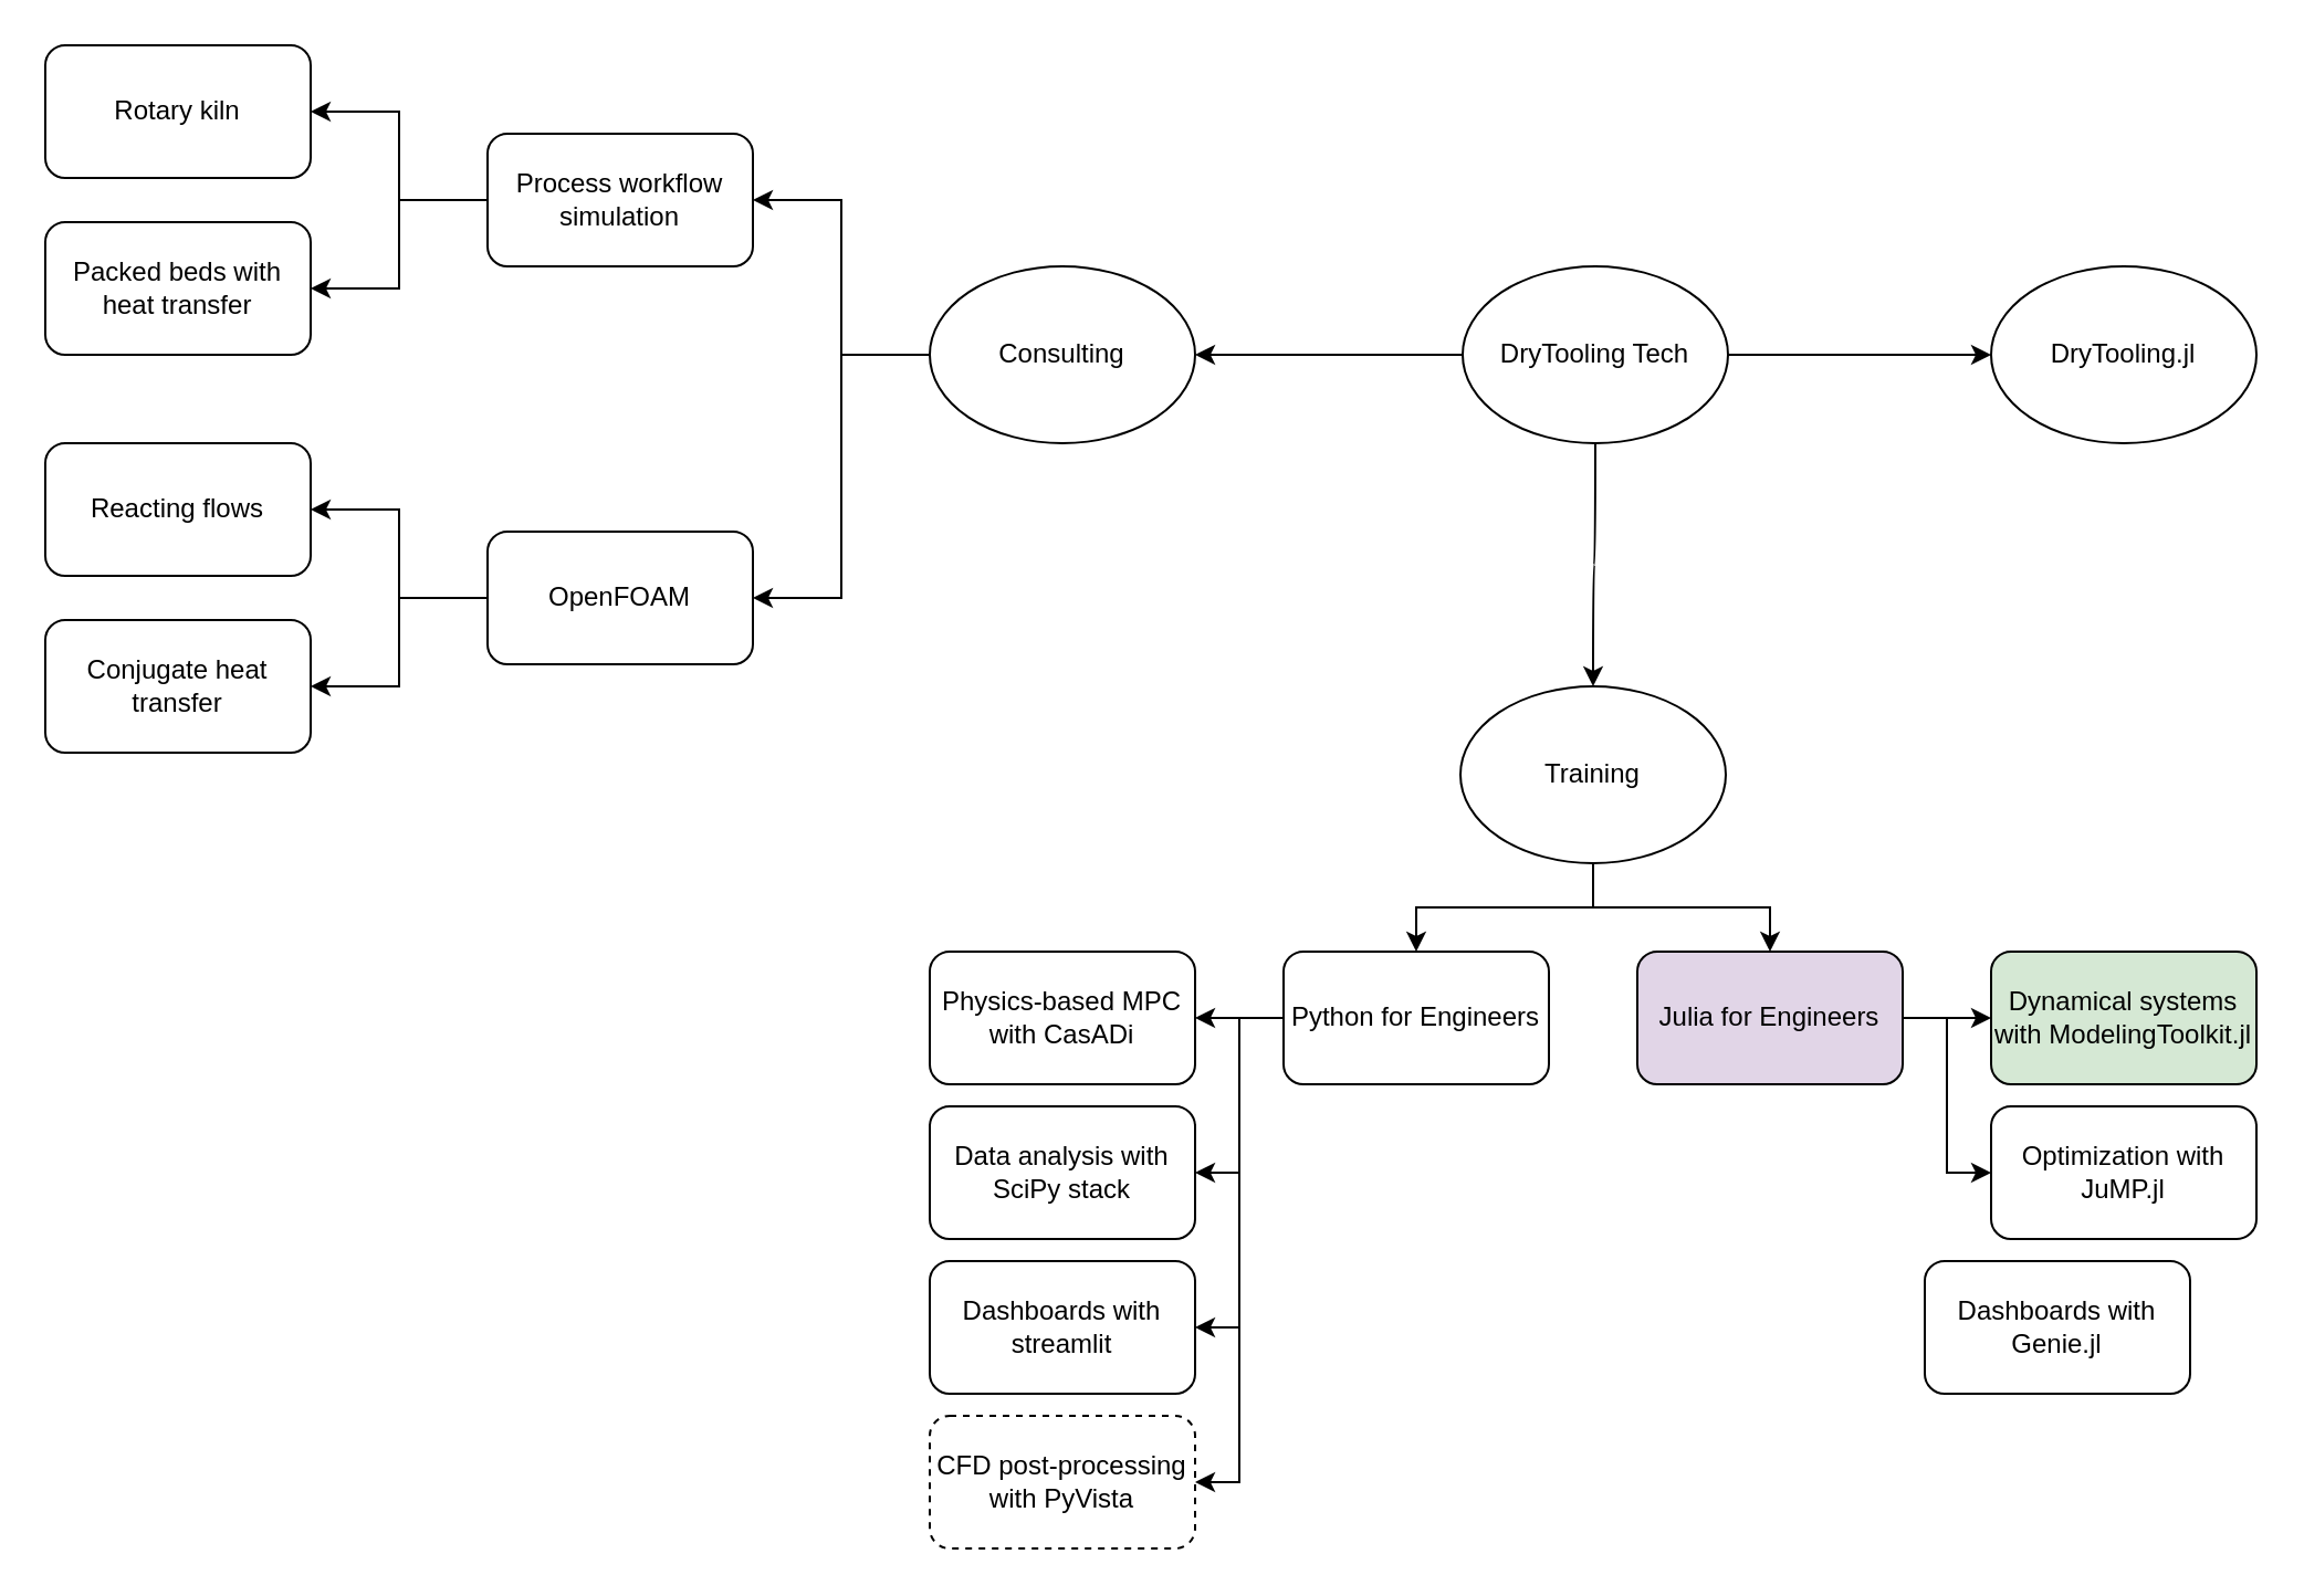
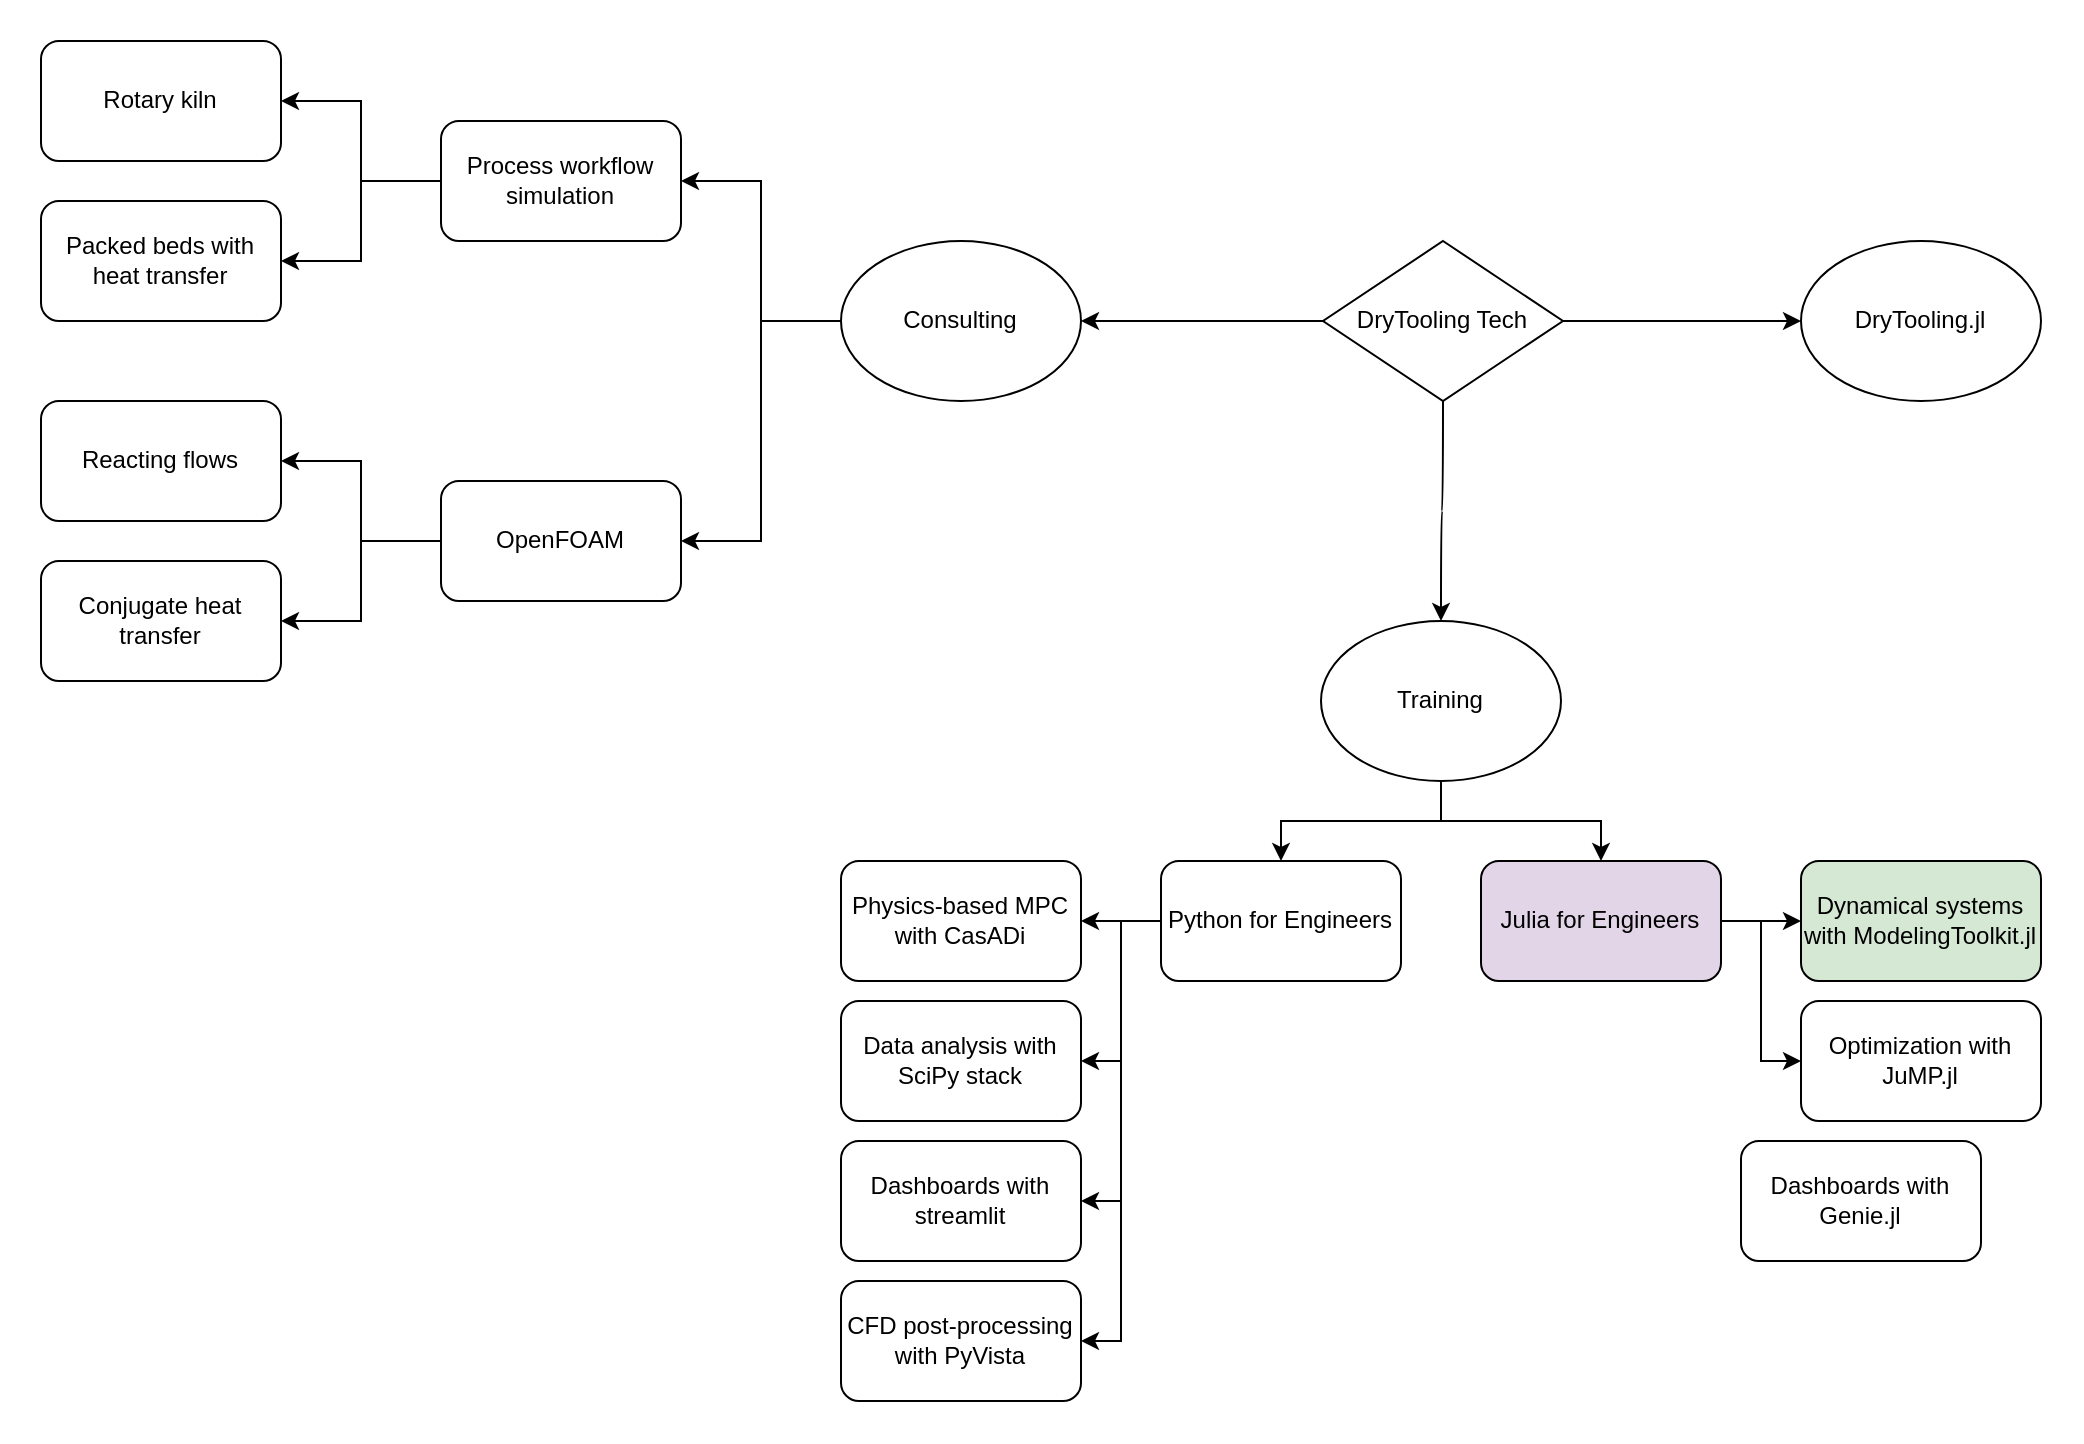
  <mxCell id="0" />
  <mxCell id="1" parent="0" />
  <mxCell id="2" style="edgeStyle=orthogonalEdgeStyle;rounded=0;orthogonalLoop=1;jettySize=auto;html=1;curved=1;" edge="1" parent="1" source="4" target="9"><mxGeometry relative="1" as="geometry" /></mxCell>
  <mxCell id="3" style="edgeStyle=orthogonalEdgeStyle;rounded=0;orthogonalLoop=1;jettySize=auto;html=1;curved=1;" edge="1" parent="1" source="4" target="12"><mxGeometry relative="1" as="geometry" /></mxCell>
- <mxCell id="4" value="DryTooling Tech" style="ellipse;whiteSpace=wrap;html=1;" vertex="1" parent="1"><mxGeometry x="661" y="120" width="120" height="80" as="geometry" /></mxCell>
+ <mxCell id="4" value="DryTooling Tech" style="rhombus;whiteSpace=wrap;html=1;" vertex="1" parent="1"><mxGeometry x="661" y="120" width="120" height="80" as="geometry" /></mxCell>
  <mxCell id="5" value="DryTooling.jl" style="ellipse;whiteSpace=wrap;html=1;" vertex="1" parent="1"><mxGeometry x="900" y="120" width="120" height="80" as="geometry" /></mxCell>
  <mxCell id="6" style="edgeStyle=orthogonalEdgeStyle;rounded=0;orthogonalLoop=1;jettySize=auto;html=1;entryX=0;entryY=0.5;entryDx=0;entryDy=0;curved=1;" edge="1" parent="1" source="4" target="5"><mxGeometry relative="1" as="geometry" /></mxCell>
  <mxCell id="7" style="edgeStyle=orthogonalEdgeStyle;rounded=0;orthogonalLoop=1;jettySize=auto;html=1;entryX=0.5;entryY=0;entryDx=0;entryDy=0;" edge="1" parent="1" source="9" target="20"><mxGeometry relative="1" as="geometry" /></mxCell>
  <mxCell id="8" style="edgeStyle=orthogonalEdgeStyle;rounded=0;orthogonalLoop=1;jettySize=auto;html=1;entryX=0.5;entryY=0;entryDx=0;entryDy=0;" edge="1" parent="1" source="9" target="15"><mxGeometry relative="1" as="geometry" /></mxCell>
  <mxCell id="9" value="Training" style="ellipse;whiteSpace=wrap;html=1;" vertex="1" parent="1"><mxGeometry x="660" y="310" width="120" height="80" as="geometry" /></mxCell>
  <mxCell id="10" style="edgeStyle=orthogonalEdgeStyle;rounded=0;orthogonalLoop=1;jettySize=auto;html=1;entryX=1;entryY=0.5;entryDx=0;entryDy=0;" edge="1" parent="1" source="12" target="30"><mxGeometry relative="1" as="geometry" /></mxCell>
  <mxCell id="11" style="edgeStyle=orthogonalEdgeStyle;rounded=0;orthogonalLoop=1;jettySize=auto;html=1;entryX=1;entryY=0.5;entryDx=0;entryDy=0;" edge="1" parent="1" source="12" target="35"><mxGeometry relative="1" as="geometry" /></mxCell>
  <mxCell id="12" value="Consulting" style="ellipse;whiteSpace=wrap;html=1;" vertex="1" parent="1"><mxGeometry x="420" y="120" width="120" height="80" as="geometry" /></mxCell>
  <mxCell id="13" style="edgeStyle=orthogonalEdgeStyle;rounded=0;orthogonalLoop=1;jettySize=auto;html=1;" edge="1" parent="1" source="15" target="21"><mxGeometry relative="1" as="geometry" /></mxCell>
  <mxCell id="14" style="edgeStyle=orthogonalEdgeStyle;rounded=0;orthogonalLoop=1;jettySize=auto;html=1;exitX=1;exitY=0.5;exitDx=0;exitDy=0;entryX=0;entryY=0.5;entryDx=0;entryDy=0;" edge="1" parent="1" source="15" target="22"><mxGeometry relative="1" as="geometry" /></mxCell>
  <mxCell id="15" value="Julia for Engineers" style="rounded=1;whiteSpace=wrap;html=1;fillColor=#e1d5e7;" vertex="1" parent="1"><mxGeometry x="740" y="430" width="120" height="60" as="geometry" /></mxCell>
  <mxCell id="16" style="edgeStyle=orthogonalEdgeStyle;rounded=0;orthogonalLoop=1;jettySize=auto;html=1;entryX=1;entryY=0.5;entryDx=0;entryDy=0;" edge="1" parent="1" source="20" target="23"><mxGeometry relative="1" as="geometry" /></mxCell>
  <mxCell id="17" style="edgeStyle=orthogonalEdgeStyle;rounded=0;orthogonalLoop=1;jettySize=auto;html=1;entryX=1;entryY=0.5;entryDx=0;entryDy=0;" edge="1" parent="1" source="20" target="24"><mxGeometry relative="1" as="geometry" /></mxCell>
  <mxCell id="18" style="edgeStyle=orthogonalEdgeStyle;rounded=0;orthogonalLoop=1;jettySize=auto;html=1;entryX=1;entryY=0.5;entryDx=0;entryDy=0;" edge="1" parent="1" source="20" target="25"><mxGeometry relative="1" as="geometry" /></mxCell>
  <mxCell id="19" style="edgeStyle=orthogonalEdgeStyle;rounded=0;orthogonalLoop=1;jettySize=auto;html=1;entryX=1;entryY=0.5;entryDx=0;entryDy=0;" edge="1" parent="1" source="20" target="27"><mxGeometry relative="1" as="geometry" /></mxCell>
  <mxCell id="20" value="Python for Engineers" style="rounded=1;whiteSpace=wrap;html=1;" vertex="1" parent="1"><mxGeometry x="580" y="430" width="120" height="60" as="geometry" /></mxCell>
  <mxCell id="21" value="Dynamical systems with ModelingToolkit.jl" style="rounded=1;whiteSpace=wrap;html=1;fillColor=#d5e8d4;" vertex="1" parent="1"><mxGeometry x="900" y="430" width="120" height="60" as="geometry" /></mxCell>
  <mxCell id="22" value="Optimization with JuMP.jl" style="rounded=1;whiteSpace=wrap;html=1;" vertex="1" parent="1"><mxGeometry x="900" y="500" width="120" height="60" as="geometry" /></mxCell>
  <mxCell id="23" value="Physics-based MPC with CasADi" style="rounded=1;whiteSpace=wrap;html=1;" vertex="1" parent="1"><mxGeometry x="420" y="430" width="120" height="60" as="geometry" /></mxCell>
  <mxCell id="24" value="Data analysis with SciPy stack" style="rounded=1;whiteSpace=wrap;html=1;" vertex="1" parent="1"><mxGeometry x="420" y="500" width="120" height="60" as="geometry" /></mxCell>
  <mxCell id="25" value="Dashboards with streamlit" style="rounded=1;whiteSpace=wrap;html=1;" vertex="1" parent="1"><mxGeometry x="420" y="570" width="120" height="60" as="geometry" /></mxCell>
  <mxCell id="26" value="Dashboards with Genie.jl" style="rounded=1;whiteSpace=wrap;html=1;" vertex="1" parent="1"><mxGeometry x="870" y="570" width="120" height="60" as="geometry" /></mxCell>
- <mxCell id="27" value="CFD post-processing with PyVista" style="rounded=1;whiteSpace=wrap;html=1;dashed=1;" vertex="1" parent="1"><mxGeometry x="420" y="640" width="120" height="60" as="geometry" /></mxCell>
+ <mxCell id="27" value="CFD post-processing with PyVista" style="rounded=1;whiteSpace=wrap;html=1;" vertex="1" parent="1"><mxGeometry x="420" y="640" width="120" height="60" as="geometry" /></mxCell>
  <mxCell id="28" style="edgeStyle=orthogonalEdgeStyle;rounded=0;orthogonalLoop=1;jettySize=auto;html=1;entryX=1;entryY=0.5;entryDx=0;entryDy=0;" edge="1" parent="1" source="30" target="31"><mxGeometry relative="1" as="geometry" /></mxCell>
  <mxCell id="29" style="edgeStyle=orthogonalEdgeStyle;rounded=0;orthogonalLoop=1;jettySize=auto;html=1;entryX=1;entryY=0.5;entryDx=0;entryDy=0;" edge="1" parent="1" source="30" target="32"><mxGeometry relative="1" as="geometry" /></mxCell>
  <mxCell id="30" value="OpenFOAM" style="rounded=1;whiteSpace=wrap;html=1;" vertex="1" parent="1"><mxGeometry x="220" y="240" width="120" height="60" as="geometry" /></mxCell>
  <mxCell id="31" value="Reacting flows" style="rounded=1;whiteSpace=wrap;html=1;" vertex="1" parent="1"><mxGeometry x="20" y="200" width="120" height="60" as="geometry" /></mxCell>
  <mxCell id="32" value="Conjugate heat transfer" style="rounded=1;whiteSpace=wrap;html=1;" vertex="1" parent="1"><mxGeometry x="20" y="280" width="120" height="60" as="geometry" /></mxCell>
  <mxCell id="33" style="edgeStyle=orthogonalEdgeStyle;rounded=0;orthogonalLoop=1;jettySize=auto;html=1;entryX=1;entryY=0.5;entryDx=0;entryDy=0;" edge="1" parent="1" source="35" target="36"><mxGeometry relative="1" as="geometry" /></mxCell>
  <mxCell id="34" style="edgeStyle=orthogonalEdgeStyle;rounded=0;orthogonalLoop=1;jettySize=auto;html=1;entryX=1;entryY=0.5;entryDx=0;entryDy=0;" edge="1" parent="1" source="35" target="37"><mxGeometry relative="1" as="geometry" /></mxCell>
  <mxCell id="35" value="Process workflow simulation" style="rounded=1;whiteSpace=wrap;html=1;" vertex="1" parent="1"><mxGeometry x="220" y="60" width="120" height="60" as="geometry" /></mxCell>
  <mxCell id="36" value="Rotary kiln" style="rounded=1;whiteSpace=wrap;html=1;" vertex="1" parent="1"><mxGeometry x="20" y="20" width="120" height="60" as="geometry" /></mxCell>
  <mxCell id="37" value="Packed beds with heat transfer" style="rounded=1;whiteSpace=wrap;html=1;" vertex="1" parent="1"><mxGeometry x="20" y="100" width="120" height="60" as="geometry" /></mxCell>
